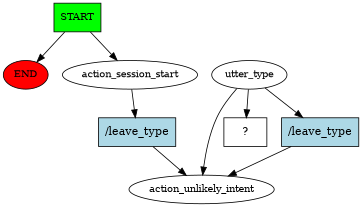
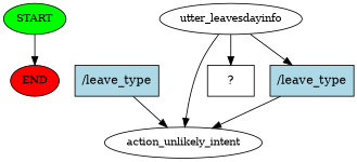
  digraph {
    node [fontsize=12]
-   n1 [fillcolor=green label=START style=filled shape=box]
+   n1 [fillcolor=green label=START style=filled]
    n2 [fillcolor=red label=END style=filled]
-   n3 [label=action_session_start]
    n4 [fillcolor=lightblue label="/leave_type" shape=rect style=filled fontsize=""]
    n5 [label=action_unlikely_intent]
-   n6 [label=utter_type]
+   n6 [label=utter_leavesdayinfo]
    n7 [label="  ?  " shape=rect fontsize=""]
    n8 [fillcolor=lightblue label="/leave_type" shape=rect style=filled fontsize=""]
    n1 -> n2
-   n1 -> n3
-   n3 -> n4
    n4 -> n5
    n6 -> n5
    n6 -> n7
    n6 -> n8
    n8 -> n5
  }
